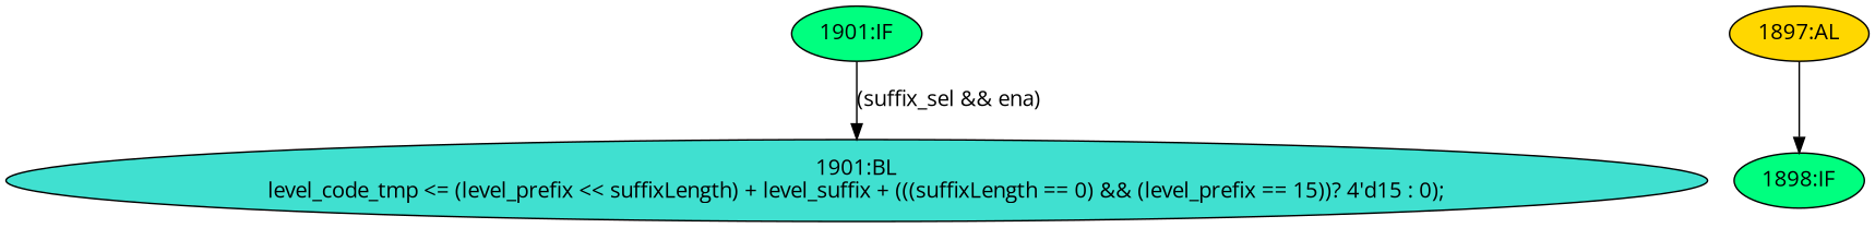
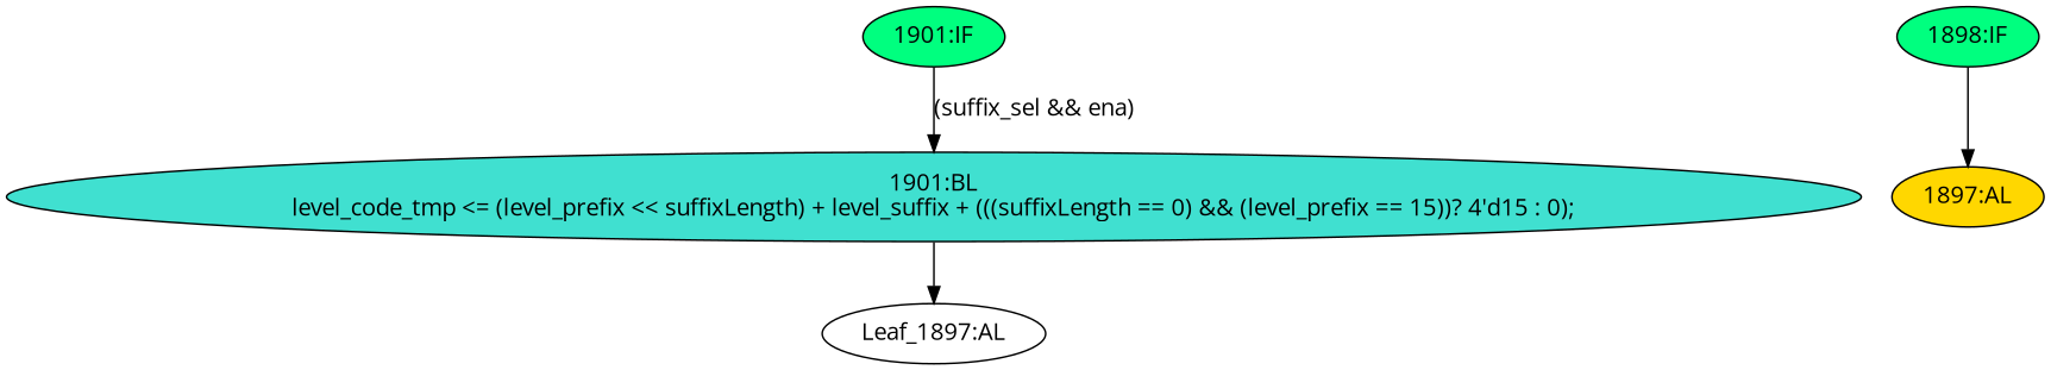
  strict digraph {
    fontname="Open Sans"
    node [fillcolor=springgreen fontname="Open Sans" statements="[]" style=filled typ=IfStatement]
    edge [cond="[]" fontname="Open Sans" lineno=None]
    n1 [ast="<pyverilog.vparser.ast.Block object at 0x7f204c59f090>" fillcolor=turquoise label="1901:BL\nlevel_code_tmp <= (level_prefix << suffixLength) + level_suffix + (((suffixLength == 0) && (level_prefix == 15))? 4'd15 : 0);" statements="[<pyverilog.vparser.ast.NonblockingSubstitution object at 0x7f204c598990>]" typ=Block]
+   n2 [def_var="['level_code_tmp']" label="Leaf_1897:AL" fillcolor="" statements="" style="" typ=""]
    n3 [ast="<pyverilog.vparser.ast.IfStatement object at 0x7f204c6dd050>" label="1898:IF"]
    n4 [ast="<pyverilog.vparser.ast.IfStatement object at 0x7f204c6dd0d0>" label="1901:IF"]
    n5 [ast="<pyverilog.vparser.ast.Always object at 0x7f204c6dddd0>" clk_sens=True fillcolor=gold label="1897:AL" sens="['clk', 'rst_n']" typ=Always use_var="['rst_n', 'suffix_sel', 'ena', 'level_suffix', 'suffixLength', 'level_prefix']"]
+   n1 -> n2
    n4 -> n1 [cond="['suffix_sel', 'ena']" label="(suffix_sel && ena)" lineno=1901]
-   n5 -> n3
+   n3 -> n5
  }
